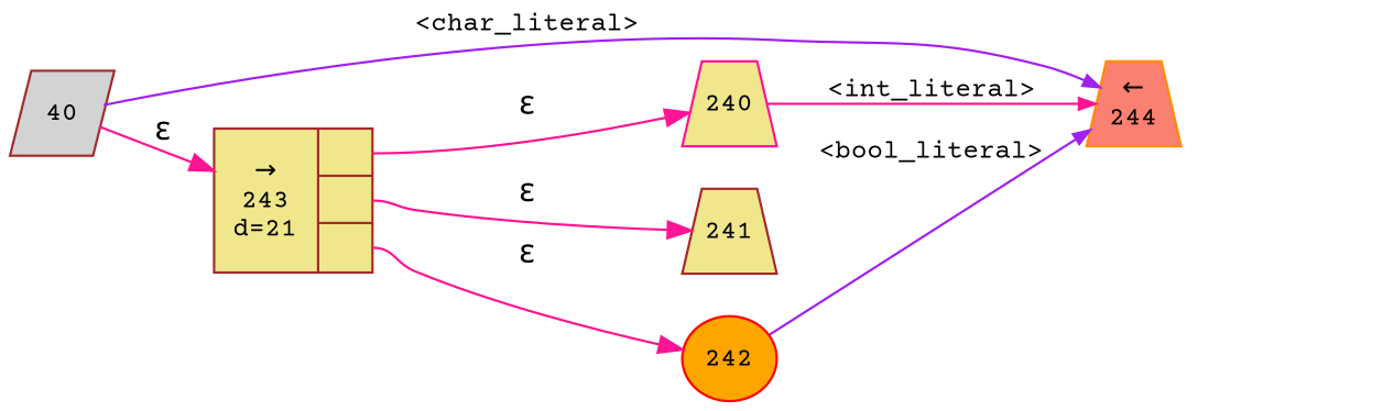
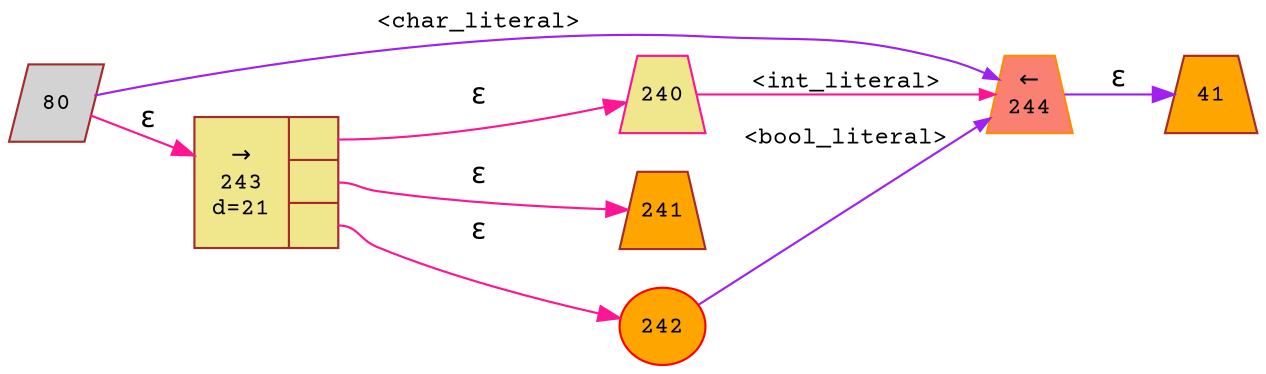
  digraph {
    fontname="Courier Prime"
    rankdir=LR
    node [color=brown fillcolor=khaki fixedsize=true fontname="Courier Prime" fontsize=11 shape=trapezium style=filled peripheries=1]
    edge [color=deeppink fontname="Courier Prime"]
+   n1 [fillcolor=orange label=41 width=.6 peripheries=""]
    n2 [color=deeppink label=240 width=.55]
    n3 [color=darkorange fillcolor=salmon label="&larr;\n244" width=.55]
-   n4 [label=241 width=.55]
+   n4 [fillcolor=orange label=241 width=.55]
    n5 [color=red fillcolor=orange label=242 shape=ellipse width=.55]
    n6 [fixedsize=false label="{&rarr;\n243\nd=21|{<p0>|<p1>|<p2>}}" shape=record]
-   n7 [fillcolor=lightgrey label=40 shape=parallelogram width=.55]
+   n7 [fillcolor=lightgrey label=80 shape=parallelogram width=.55]
    n2 -> n3 [arrowhead=normal arrowsize=.7 fontsize=11 label="<int_literal>"]
+   n3 -> n1 [color=purple label="&epsilon;"]
    n5 -> n3 [arrowhead=normal arrowsize=.7 color=purple fontsize=11 label="<bool_literal>"]
    n6 -> n2 [label="&epsilon;" tailport=p0]
    n6 -> n4 [label="&epsilon;" tailport=p1]
    n6 -> n5 [label="&epsilon;" tailport=p2]
    n7 -> n3 [arrowhead=normal arrowsize=.7 color=purple fontsize=11 label="<char_literal>"]
    n7 -> n6 [label="&epsilon;"]
  }
